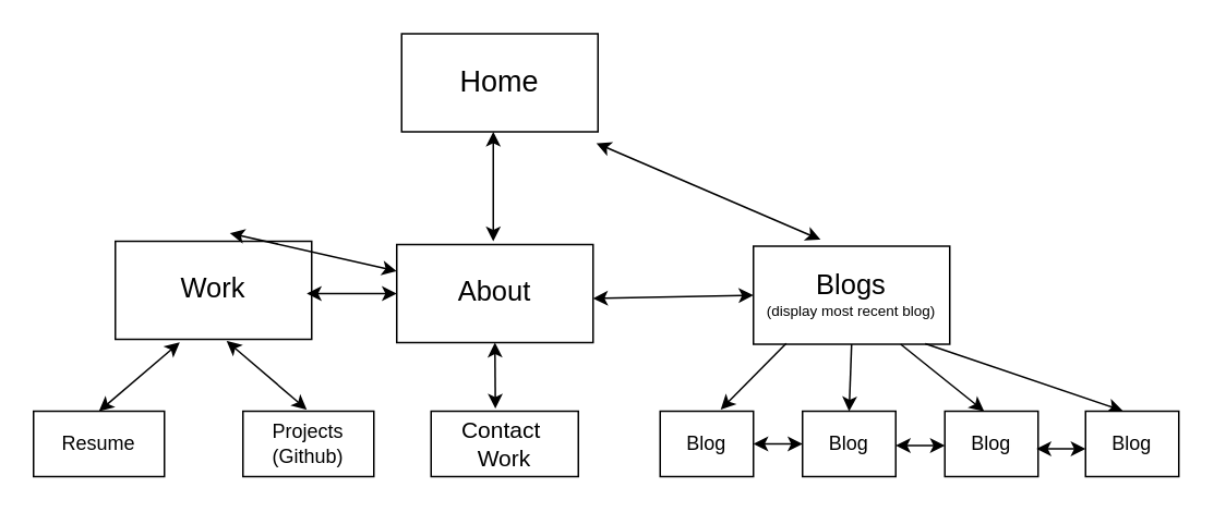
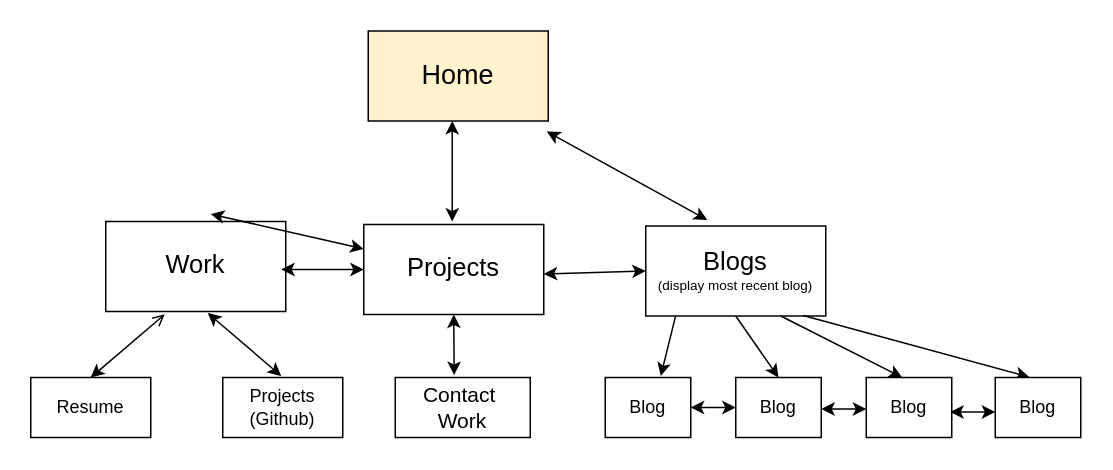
  <mxCell id="0" />
  <mxCell id="1" parent="0" />
- <mxCell id="2" value="&lt;font style=&quot;font-size: 18px;&quot;&gt;Home&lt;/font&gt;" style="rounded=0;whiteSpace=wrap;html=1;" vertex="1" parent="1"><mxGeometry x="245" y="20" width="120" height="60" as="geometry" /></mxCell>
- <mxCell id="3" value="&lt;div&gt;&lt;font style=&quot;font-size: 17px;&quot;&gt;Blogs&lt;/font&gt;&lt;/div&gt;&lt;div style=&quot;font-size: 9px;&quot;&gt;&lt;font style=&quot;font-size: 9px;&quot;&gt;(display most recent blog)&lt;br&gt;&lt;/font&gt;&lt;/div&gt;" style="rounded=0;whiteSpace=wrap;html=1;" vertex="1" parent="1"><mxGeometry x="460" y="150" width="120" height="60" as="geometry" /></mxCell>
+ <mxCell id="2" value="&lt;font style=&quot;font-size: 18px;&quot;&gt;Home&lt;/font&gt;" style="rounded=0;whiteSpace=wrap;html=1;fillColor=#fff2cc;" vertex="1" parent="1"><mxGeometry x="245" y="20" width="120" height="60" as="geometry" /></mxCell>
+ <mxCell id="3" value="&lt;div&gt;&lt;font style=&quot;font-size: 17px;&quot;&gt;Blogs&lt;/font&gt;&lt;/div&gt;&lt;div style=&quot;font-size: 9px;&quot;&gt;&lt;font style=&quot;font-size: 9px;&quot;&gt;(display most recent blog)&lt;br&gt;&lt;/font&gt;&lt;/div&gt;" style="rounded=0;whiteSpace=wrap;html=1;" vertex="1" parent="1"><mxGeometry x="430" y="150" width="120" height="60" as="geometry" /></mxCell>
  <mxCell id="4" value="&lt;font style=&quot;font-size: 17px;&quot;&gt;Work&lt;/font&gt;" style="rounded=0;whiteSpace=wrap;html=1;" vertex="1" parent="1"><mxGeometry x="70" y="147" width="120" height="60" as="geometry" /></mxCell>
- <mxCell id="5" value="About" style="rounded=0;whiteSpace=wrap;html=1;fontSize=17;" vertex="1" parent="1"><mxGeometry x="242" y="149" width="120" height="60" as="geometry" /></mxCell>
+ <mxCell id="5" value="Projects" style="rounded=0;whiteSpace=wrap;html=1;fontSize=17;" vertex="1" parent="1"><mxGeometry x="242" y="149" width="120" height="60" as="geometry" /></mxCell>
  <mxCell id="6" value="" style="endArrow=classic;startArrow=classic;html=1;rounded=0;entryX=0.5;entryY=1;entryDx=0;entryDy=0;exitX=0.5;exitY=0;exitDx=0;exitDy=0;" edge="1" parent="1"><mxGeometry width="50" height="50" relative="1" as="geometry"><mxPoint x="301" y="147" as="sourcePoint" /><mxPoint x="301" y="80" as="targetPoint" /></mxGeometry></mxCell>
  <mxCell id="7" value="" style="endArrow=classic;startArrow=classic;html=1;rounded=0;exitX=0.583;exitY=-0.083;exitDx=0;exitDy=0;exitPerimeter=0;" edge="1" parent="1" source="4" target="5"><mxGeometry width="50" height="50" relative="1" as="geometry"><mxPoint x="330" y="310" as="sourcePoint" /><mxPoint x="380" y="260" as="targetPoint" /></mxGeometry></mxCell>
  <mxCell id="8" value="" style="endArrow=classic;startArrow=classic;html=1;rounded=0;entryX=0.342;entryY=-0.067;entryDx=0;entryDy=0;entryPerimeter=0;exitX=0.583;exitY=-0.083;exitDx=0;exitDy=0;exitPerimeter=0;" edge="1" parent="1" target="3"><mxGeometry width="50" height="50" relative="1" as="geometry"><mxPoint x="364" y="87" as="sourcePoint" /><mxPoint x="477" y="144" as="targetPoint" /></mxGeometry></mxCell>
  <mxCell id="9" value="Blog" style="rounded=0;whiteSpace=wrap;html=1;" vertex="1" parent="1"><mxGeometry x="403" y="251" width="57" height="40" as="geometry" /></mxCell>
  <mxCell id="10" value="" style="endArrow=classic;html=1;rounded=0;exitX=0.167;exitY=0.991;exitDx=0;exitDy=0;exitPerimeter=0;" edge="1" parent="1" source="3"><mxGeometry width="50" height="50" relative="1" as="geometry"><mxPoint x="510" y="210" as="sourcePoint" /><mxPoint x="440" y="250" as="targetPoint" /></mxGeometry></mxCell>
  <mxCell id="11" value="" style="endArrow=classic;html=1;rounded=0;entryX=0.398;entryY=-0.008;entryDx=0;entryDy=0;entryPerimeter=0;exitX=0.875;exitY=0.995;exitDx=0;exitDy=0;exitPerimeter=0;" edge="1" parent="1" source="3" target="13"><mxGeometry width="50" height="50" relative="1" as="geometry"><mxPoint x="610" y="209" as="sourcePoint" /><mxPoint x="662" y="239" as="targetPoint" /></mxGeometry></mxCell>
  <mxCell id="12" value="Blog" style="rounded=0;whiteSpace=wrap;html=1;" vertex="1" parent="1"><mxGeometry x="490" y="251" width="57" height="40" as="geometry" /></mxCell>
  <mxCell id="13" value="Blog" style="rounded=0;whiteSpace=wrap;html=1;" vertex="1" parent="1"><mxGeometry x="663" y="251" width="57" height="40" as="geometry" /></mxCell>
  <mxCell id="14" value="Blog" style="rounded=0;whiteSpace=wrap;html=1;" vertex="1" parent="1"><mxGeometry x="577" y="251" width="57" height="40" as="geometry" /></mxCell>
  <mxCell id="15" value="" style="endArrow=classic;html=1;rounded=0;entryX=0.5;entryY=0;entryDx=0;entryDy=0;exitX=0.5;exitY=1;exitDx=0;exitDy=0;" edge="1" parent="1" source="3" target="12"><mxGeometry width="50" height="50" relative="1" as="geometry"><mxPoint x="540" y="210" as="sourcePoint" /><mxPoint x="480" y="200" as="targetPoint" /></mxGeometry></mxCell>
  <mxCell id="16" value="" style="endArrow=classic;html=1;rounded=0;entryX=0.5;entryY=0;entryDx=0;entryDy=0;exitX=0.75;exitY=1;exitDx=0;exitDy=0;" edge="1" parent="1" source="3"><mxGeometry width="50" height="50" relative="1" as="geometry"><mxPoint x="580" y="210" as="sourcePoint" /><mxPoint x="601" y="251" as="targetPoint" /></mxGeometry></mxCell>
  <mxCell id="17" value="" style="endArrow=classic;startArrow=classic;html=1;rounded=0;exitX=1;exitY=0.5;exitDx=0;exitDy=0;entryX=0;entryY=0.5;entryDx=0;entryDy=0;" edge="1" parent="1" source="9" target="12"><mxGeometry width="50" height="50" relative="1" as="geometry"><mxPoint x="490" y="330" as="sourcePoint" /><mxPoint x="540" y="280" as="targetPoint" /></mxGeometry></mxCell>
  <mxCell id="18" value="" style="endArrow=classic;startArrow=classic;html=1;rounded=0;exitX=1;exitY=0.5;exitDx=0;exitDy=0;entryX=0;entryY=0.5;entryDx=0;entryDy=0;" edge="1" parent="1"><mxGeometry width="50" height="50" relative="1" as="geometry"><mxPoint x="547" y="272" as="sourcePoint" /><mxPoint x="577" y="272" as="targetPoint" /></mxGeometry></mxCell>
  <mxCell id="19" value="" style="endArrow=classic;startArrow=classic;html=1;rounded=0;exitX=1;exitY=0.5;exitDx=0;exitDy=0;entryX=0;entryY=0.5;entryDx=0;entryDy=0;" edge="1" parent="1"><mxGeometry width="50" height="50" relative="1" as="geometry"><mxPoint x="633" y="274" as="sourcePoint" /><mxPoint x="663" y="274" as="targetPoint" /></mxGeometry></mxCell>
  <mxCell id="20" value="Resume" style="rounded=0;whiteSpace=wrap;html=1;" vertex="1" parent="1"><mxGeometry x="20" y="251" width="80" height="40" as="geometry" /></mxCell>
  <mxCell id="21" value="&lt;div&gt;Projects&lt;/div&gt;&lt;div&gt;(Github)&lt;br&gt;&lt;/div&gt;" style="rounded=0;whiteSpace=wrap;html=1;" vertex="1" parent="1"><mxGeometry x="148" y="251" width="80" height="40" as="geometry" /></mxCell>
- <mxCell id="22" value="" style="endArrow=classic;startArrow=classic;html=1;rounded=0;entryX=0.328;entryY=1.031;entryDx=0;entryDy=0;entryPerimeter=0;exitX=0.5;exitY=0;exitDx=0;exitDy=0;" edge="1" parent="1" source="20" target="4"><mxGeometry width="50" height="50" relative="1" as="geometry"><mxPoint x="200" y="230" as="sourcePoint" /><mxPoint x="250" y="180" as="targetPoint" /></mxGeometry></mxCell>
+ <mxCell id="22" value="" style="endArrow=open;startArrow=classic;html=1;rounded=0;entryX=0.328;entryY=1.031;entryDx=0;entryDy=0;entryPerimeter=0;exitX=0.5;exitY=0;exitDx=0;exitDy=0;" edge="1" parent="1" source="20" target="4"><mxGeometry width="50" height="50" relative="1" as="geometry"><mxPoint x="200" y="230" as="sourcePoint" /><mxPoint x="250" y="180" as="targetPoint" /></mxGeometry></mxCell>
  <mxCell id="23" value="" style="endArrow=classic;startArrow=classic;html=1;rounded=0;entryX=0.328;entryY=1.031;entryDx=0;entryDy=0;entryPerimeter=0;exitX=0.5;exitY=0;exitDx=0;exitDy=0;" edge="1" parent="1"><mxGeometry width="50" height="50" relative="1" as="geometry"><mxPoint x="187" y="250" as="sourcePoint" /><mxPoint x="138" y="208" as="targetPoint" /></mxGeometry></mxCell>
  <mxCell id="24" value="" style="endArrow=classic;startArrow=classic;html=1;rounded=0;exitX=1;exitY=0.5;exitDx=0;exitDy=0;" edge="1" parent="1" target="5"><mxGeometry width="50" height="50" relative="1" as="geometry"><mxPoint x="187" y="179" as="sourcePoint" /><mxPoint x="322" y="179" as="targetPoint" /></mxGeometry></mxCell>
  <mxCell id="25" value="&lt;div style=&quot;font-size: 14px;&quot;&gt;Contact&amp;nbsp;&lt;/div&gt;&lt;div style=&quot;font-size: 14px;&quot;&gt;Work&lt;br&gt;&lt;/div&gt;" style="rounded=0;whiteSpace=wrap;html=1;" vertex="1" parent="1"><mxGeometry x="263" y="251" width="90" height="40" as="geometry" /></mxCell>
  <mxCell id="26" value="" style="endArrow=classic;startArrow=classic;html=1;rounded=0;exitX=0.392;exitY=-0.041;exitDx=0;exitDy=0;exitPerimeter=0;entryX=0.5;entryY=1;entryDx=0;entryDy=0;" edge="1" parent="1" target="5"><mxGeometry width="50" height="50" relative="1" as="geometry"><mxPoint x="302.28" y="249.36" as="sourcePoint" /><mxPoint x="304" y="209" as="targetPoint" /></mxGeometry></mxCell>
  <mxCell id="27" value="" style="endArrow=classic;startArrow=classic;html=1;rounded=0;exitX=1;exitY=0.5;exitDx=0;exitDy=0;entryX=0;entryY=0.5;entryDx=0;entryDy=0;" edge="1" parent="1" target="3"><mxGeometry width="50" height="50" relative="1" as="geometry"><mxPoint x="362" y="182" as="sourcePoint" /><mxPoint x="417" y="182" as="targetPoint" /></mxGeometry></mxCell>
